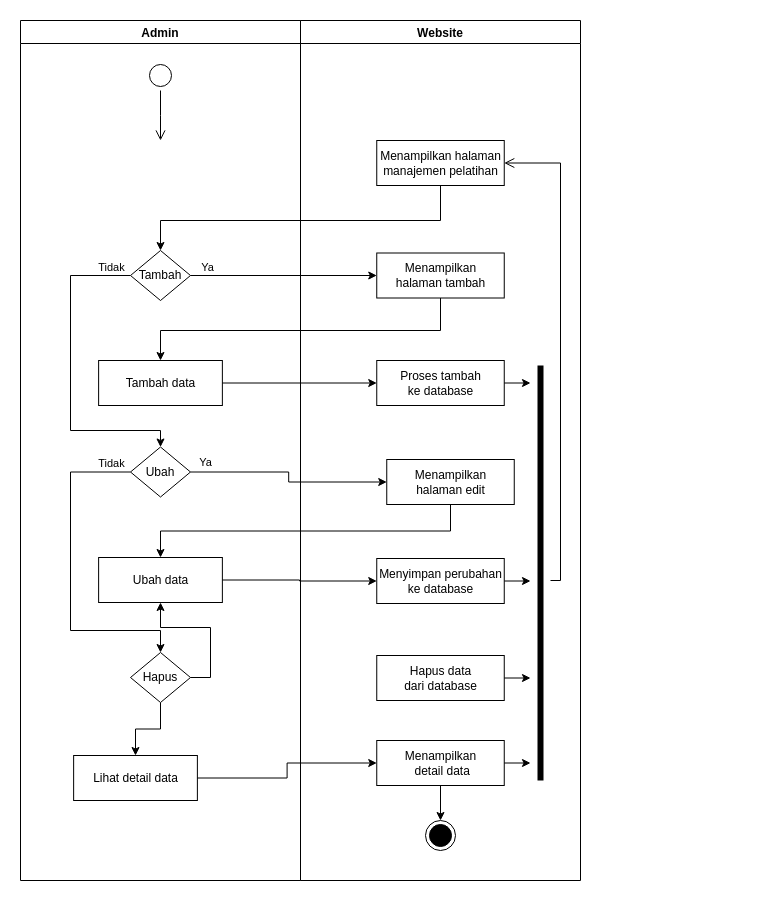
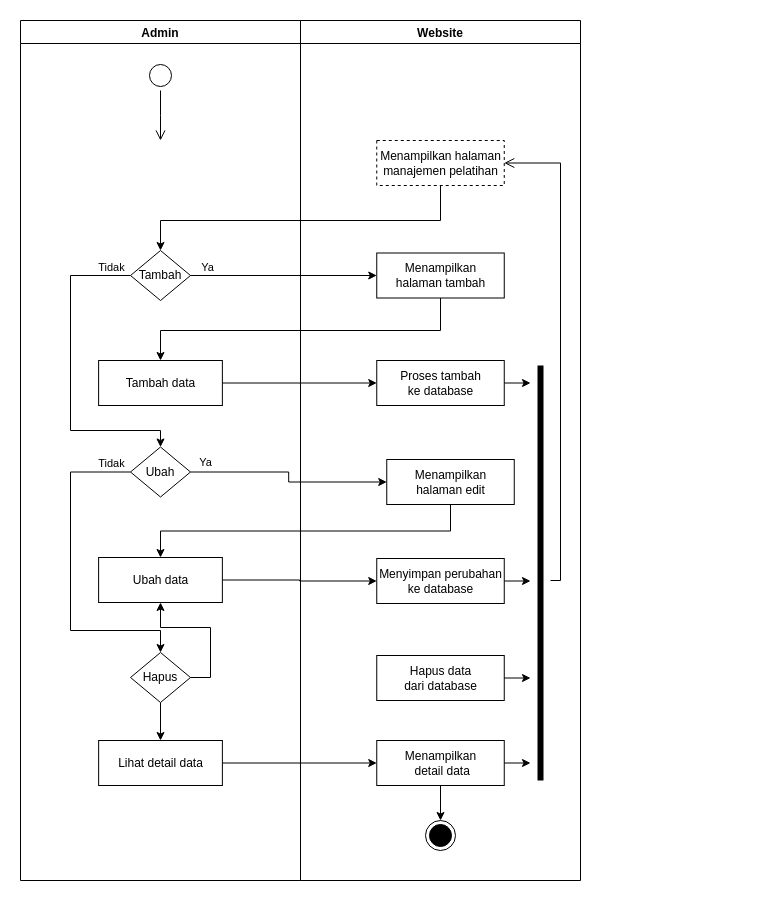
  <mxCell id="0" />
  <mxCell id="1" parent="0" />
  <mxCell id="2" value="Website" style="swimlane;fillColor=none;" vertex="1" parent="1"><mxGeometry x="300" y="20" width="280" height="860" as="geometry" /></mxCell>
- <mxCell id="3" value="Menampilkan halaman&lt;br&gt;manajemen pelatihan" style="html=1;strokeColor=#000000;fillColor=default;" vertex="1" parent="2"><mxGeometry x="76.25" y="120" width="127.5" height="45" as="geometry" /></mxCell>
+ <mxCell id="3" value="Menampilkan halaman&lt;br&gt;manajemen pelatihan" style="html=1;strokeColor=#000000;fillColor=default;dashed=1;" vertex="1" parent="2"><mxGeometry x="76.25" y="120" width="127.5" height="45" as="geometry" /></mxCell>
  <mxCell id="4" value="" style="ellipse;html=1;shape=endState;fillColor=#000000;strokeColor=#000000;" vertex="1" parent="2"><mxGeometry x="125" y="800" width="30" height="30" as="geometry" /></mxCell>
  <mxCell id="5" value="Menampilkan &lt;br&gt;halaman tambah" style="html=1;strokeColor=#000000;fillColor=default;" vertex="1" parent="2"><mxGeometry x="76.25" y="232.5" width="127.5" height="45" as="geometry" /></mxCell>
  <mxCell id="6" value="Proses tambah&lt;br&gt;ke database" style="html=1;strokeColor=#000000;fillColor=default;" vertex="1" parent="2"><mxGeometry x="76.25" y="340" width="127.5" height="45" as="geometry" /></mxCell>
  <mxCell id="7" value="Menampilkan &lt;br&gt;halaman edit" style="html=1;strokeColor=#000000;fillColor=default;" vertex="1" parent="2"><mxGeometry x="86.25" y="439" width="127.5" height="45" as="geometry" /></mxCell>
  <mxCell id="8" value="Menyimpan perubahan&lt;br&gt;ke database" style="html=1;strokeColor=#000000;fillColor=default;" vertex="1" parent="2"><mxGeometry x="76.25" y="538" width="127.5" height="45" as="geometry" /></mxCell>
  <mxCell id="9" value="Hapus data&lt;br&gt;dari database" style="html=1;strokeColor=#000000;fillColor=default;" vertex="1" parent="2"><mxGeometry x="76.25" y="635" width="127.5" height="45" as="geometry" /></mxCell>
  <mxCell id="10" style="edgeStyle=orthogonalEdgeStyle;rounded=0;orthogonalLoop=1;jettySize=auto;html=1;exitX=0.5;exitY=1;exitDx=0;exitDy=0;entryX=0.5;entryY=0;entryDx=0;entryDy=0;" edge="1" parent="2" source="11" target="4"><mxGeometry relative="1" as="geometry" /></mxCell>
  <mxCell id="11" value="Menampilkan &lt;br&gt;&amp;nbsp;detail data" style="html=1;strokeColor=#000000;fillColor=default;" vertex="1" parent="2"><mxGeometry x="76.25" y="720" width="127.5" height="45" as="geometry" /></mxCell>
  <mxCell id="12" value="" style="shape=line;html=1;strokeWidth=6;strokeColor=#000000;rotation=-90;" vertex="1" parent="2"><mxGeometry x="32.5" y="547.5" width="415" height="10" as="geometry" /></mxCell>
  <mxCell id="13" value="" style="edgeStyle=orthogonalEdgeStyle;html=1;verticalAlign=bottom;endArrow=open;endSize=8;strokeColor=#000000;rounded=0;entryX=1;entryY=0.5;entryDx=0;entryDy=0;" edge="1" parent="2" target="3"><mxGeometry relative="1" as="geometry"><mxPoint x="350" y="400" as="targetPoint" /><mxPoint x="250" y="560" as="sourcePoint" /><Array as="points"><mxPoint x="260" y="560" /><mxPoint x="260" y="143" /></Array></mxGeometry></mxCell>
  <mxCell id="14" value="Admin" style="swimlane;fillColor=none;" vertex="1" parent="1"><mxGeometry x="20" y="20" width="280" height="860" as="geometry" /></mxCell>
  <mxCell id="15" value="" style="ellipse;html=1;shape=startState;fillColor=default;strokeColor=#000000;" vertex="1" parent="14"><mxGeometry x="125" y="40" width="30" height="30" as="geometry" /></mxCell>
  <mxCell id="16" value="" style="edgeStyle=orthogonalEdgeStyle;html=1;verticalAlign=bottom;endArrow=open;endSize=8;strokeColor=#000000;rounded=0;" edge="1" parent="14" source="15"><mxGeometry relative="1" as="geometry"><mxPoint x="140" y="120" as="targetPoint" /></mxGeometry></mxCell>
  <mxCell id="17" style="edgeStyle=orthogonalEdgeStyle;rounded=0;orthogonalLoop=1;jettySize=auto;html=1;exitX=0;exitY=0.5;exitDx=0;exitDy=0;entryX=0.5;entryY=0;entryDx=0;entryDy=0;" edge="1" parent="14" source="18" target="22"><mxGeometry relative="1" as="geometry"><Array as="points"><mxPoint x="50" y="255" /><mxPoint x="50" y="410" /><mxPoint x="140" y="410" /></Array></mxGeometry></mxCell>
  <mxCell id="18" value="Tambah" style="rhombus;whiteSpace=wrap;html=1;" vertex="1" parent="14"><mxGeometry x="110" y="230" width="59.99" height="50" as="geometry" /></mxCell>
  <mxCell id="19" value="Tambah data" style="html=1;strokeColor=#000000;fillColor=default;" vertex="1" parent="14"><mxGeometry x="78.12" y="340" width="123.75" height="45" as="geometry" /></mxCell>
  <mxCell id="20" style="edgeStyle=orthogonalEdgeStyle;rounded=0;orthogonalLoop=1;jettySize=auto;html=1;exitX=0;exitY=0.5;exitDx=0;exitDy=0;entryX=0.5;entryY=0;entryDx=0;entryDy=0;" edge="1" parent="14" source="22" target="26"><mxGeometry relative="1" as="geometry"><Array as="points"><mxPoint x="50" y="451" /><mxPoint x="50" y="610" /><mxPoint x="140" y="610" /></Array></mxGeometry></mxCell>
  <mxCell id="21" value="Tidak" style="edgeLabel;html=1;align=center;verticalAlign=middle;resizable=0;points=[];" connectable="0" vertex="1" parent="20"><mxGeometry x="-0.881" y="-1" relative="1" as="geometry"><mxPoint y="-8" as="offset" /></mxGeometry></mxCell>
  <mxCell id="22" value="Ubah" style="rhombus;whiteSpace=wrap;html=1;" vertex="1" parent="14"><mxGeometry x="110.0" y="426.5" width="59.99" height="50" as="geometry" /></mxCell>
  <mxCell id="23" value="Tidak" style="edgeLabel;html=1;align=center;verticalAlign=middle;resizable=0;points=[];" connectable="0" vertex="1" parent="14"><mxGeometry x="188.871" y="253" as="geometry"><mxPoint x="-98" y="-7" as="offset" /></mxGeometry></mxCell>
  <mxCell id="24" value="Ubah data" style="html=1;strokeColor=#000000;fillColor=default;" vertex="1" parent="14"><mxGeometry x="78.12" y="537" width="123.75" height="45" as="geometry" /></mxCell>
  <mxCell id="25" style="edgeStyle=orthogonalEdgeStyle;rounded=0;orthogonalLoop=1;jettySize=auto;html=1;exitX=0.5;exitY=1;exitDx=0;exitDy=0;entryX=0.5;entryY=0;entryDx=0;entryDy=0;" edge="1" parent="14" source="26" target="27"><mxGeometry relative="1" as="geometry" /></mxCell>
  <mxCell id="26" value="Hapus" style="rhombus;whiteSpace=wrap;html=1;" vertex="1" parent="14"><mxGeometry x="110" y="632" width="59.99" height="50" as="geometry" /></mxCell>
- <mxCell id="27" value="Lihat detail data" style="html=1;strokeColor=#000000;fillColor=default;" vertex="1" parent="14"><mxGeometry x="53.13" y="735" width="123.75" height="45" as="geometry" /></mxCell>
+ <mxCell id="27" value="Lihat detail data" style="html=1;strokeColor=#000000;fillColor=default;" vertex="1" parent="14"><mxGeometry x="78.13" y="720" width="123.75" height="45" as="geometry" /></mxCell>
  <mxCell id="28" style="edgeStyle=orthogonalEdgeStyle;rounded=0;orthogonalLoop=1;jettySize=auto;html=1;exitX=0.5;exitY=1;exitDx=0;exitDy=0;strokeColor=#000000;entryX=0.5;entryY=0;entryDx=0;entryDy=0;" edge="1" parent="1" source="3" target="18"><mxGeometry relative="1" as="geometry"><Array as="points"><mxPoint x="440" y="220" /><mxPoint x="160" y="220" /></Array><mxPoint x="440" y="250" as="targetPoint" /></mxGeometry></mxCell>
  <mxCell id="29" style="edgeStyle=orthogonalEdgeStyle;rounded=0;orthogonalLoop=1;jettySize=auto;html=1;exitX=1;exitY=0.5;exitDx=0;exitDy=0;entryX=0;entryY=0.5;entryDx=0;entryDy=0;" edge="1" parent="1" source="18" target="5"><mxGeometry relative="1" as="geometry" /></mxCell>
  <mxCell id="30" value="Ya" style="edgeLabel;html=1;align=center;verticalAlign=middle;resizable=0;points=[];" connectable="0" vertex="1" parent="29"><mxGeometry x="-0.815" y="2" relative="1" as="geometry"><mxPoint y="-7" as="offset" /></mxGeometry></mxCell>
  <mxCell id="31" style="edgeStyle=orthogonalEdgeStyle;rounded=0;orthogonalLoop=1;jettySize=auto;html=1;exitX=0.5;exitY=1;exitDx=0;exitDy=0;entryX=0.5;entryY=0;entryDx=0;entryDy=0;" edge="1" parent="1" source="5" target="19"><mxGeometry relative="1" as="geometry"><Array as="points"><mxPoint x="440" y="330" /><mxPoint x="160" y="330" /></Array></mxGeometry></mxCell>
  <mxCell id="32" style="edgeStyle=orthogonalEdgeStyle;rounded=0;orthogonalLoop=1;jettySize=auto;html=1;exitX=1;exitY=0.5;exitDx=0;exitDy=0;entryX=0;entryY=0.5;entryDx=0;entryDy=0;" edge="1" parent="1" source="19" target="6"><mxGeometry relative="1" as="geometry" /></mxCell>
  <mxCell id="33" style="edgeStyle=orthogonalEdgeStyle;rounded=0;orthogonalLoop=1;jettySize=auto;html=1;exitX=1;exitY=0.5;exitDx=0;exitDy=0;entryX=0;entryY=0.5;entryDx=0;entryDy=0;" edge="1" parent="1" source="22" target="7"><mxGeometry relative="1" as="geometry" /></mxCell>
  <mxCell id="34" value="Ya" style="edgeLabel;html=1;align=center;verticalAlign=middle;resizable=0;points=[];" connectable="0" vertex="1" parent="33"><mxGeometry x="-0.853" y="1" relative="1" as="geometry"><mxPoint y="-9" as="offset" /></mxGeometry></mxCell>
  <mxCell id="35" style="edgeStyle=orthogonalEdgeStyle;rounded=0;orthogonalLoop=1;jettySize=auto;html=1;exitX=0.5;exitY=1;exitDx=0;exitDy=0;entryX=0.5;entryY=0;entryDx=0;entryDy=0;" edge="1" parent="1" source="7" target="24"><mxGeometry relative="1" as="geometry" /></mxCell>
  <mxCell id="36" style="edgeStyle=orthogonalEdgeStyle;rounded=0;orthogonalLoop=1;jettySize=auto;html=1;exitX=1;exitY=0.5;exitDx=0;exitDy=0;entryX=0;entryY=0.5;entryDx=0;entryDy=0;" edge="1" parent="1" source="24" target="8"><mxGeometry relative="1" as="geometry" /></mxCell>
  <mxCell id="37" style="edgeStyle=orthogonalEdgeStyle;rounded=0;orthogonalLoop=1;jettySize=auto;html=1;exitX=1;exitY=0.5;exitDx=0;exitDy=0;" edge="1" parent="1" source="26" target="24"><mxGeometry relative="1" as="geometry" /></mxCell>
  <mxCell id="38" style="edgeStyle=orthogonalEdgeStyle;rounded=0;orthogonalLoop=1;jettySize=auto;html=1;exitX=1;exitY=0.5;exitDx=0;exitDy=0;entryX=0;entryY=0.5;entryDx=0;entryDy=0;" edge="1" parent="1" source="27" target="11"><mxGeometry relative="1" as="geometry" /></mxCell>
  <mxCell id="39" style="edgeStyle=orthogonalEdgeStyle;rounded=0;orthogonalLoop=1;jettySize=auto;html=1;exitX=1;exitY=0.5;exitDx=0;exitDy=0;" edge="1" parent="1" source="11"><mxGeometry relative="1" as="geometry"><mxPoint x="530" y="762.333" as="targetPoint" /></mxGeometry></mxCell>
  <mxCell id="40" style="edgeStyle=orthogonalEdgeStyle;rounded=0;orthogonalLoop=1;jettySize=auto;html=1;exitX=1;exitY=0.5;exitDx=0;exitDy=0;" edge="1" parent="1" source="9"><mxGeometry relative="1" as="geometry"><mxPoint x="530" y="677.667" as="targetPoint" /></mxGeometry></mxCell>
  <mxCell id="41" style="edgeStyle=orthogonalEdgeStyle;rounded=0;orthogonalLoop=1;jettySize=auto;html=1;exitX=1;exitY=0.5;exitDx=0;exitDy=0;" edge="1" parent="1" source="8"><mxGeometry relative="1" as="geometry"><mxPoint x="530" y="580.333" as="targetPoint" /></mxGeometry></mxCell>
  <mxCell id="42" style="edgeStyle=orthogonalEdgeStyle;rounded=0;orthogonalLoop=1;jettySize=auto;html=1;exitX=1;exitY=0.5;exitDx=0;exitDy=0;" edge="1" parent="1" source="6"><mxGeometry relative="1" as="geometry"><mxPoint x="530" y="382.333" as="targetPoint" /></mxGeometry></mxCell>
